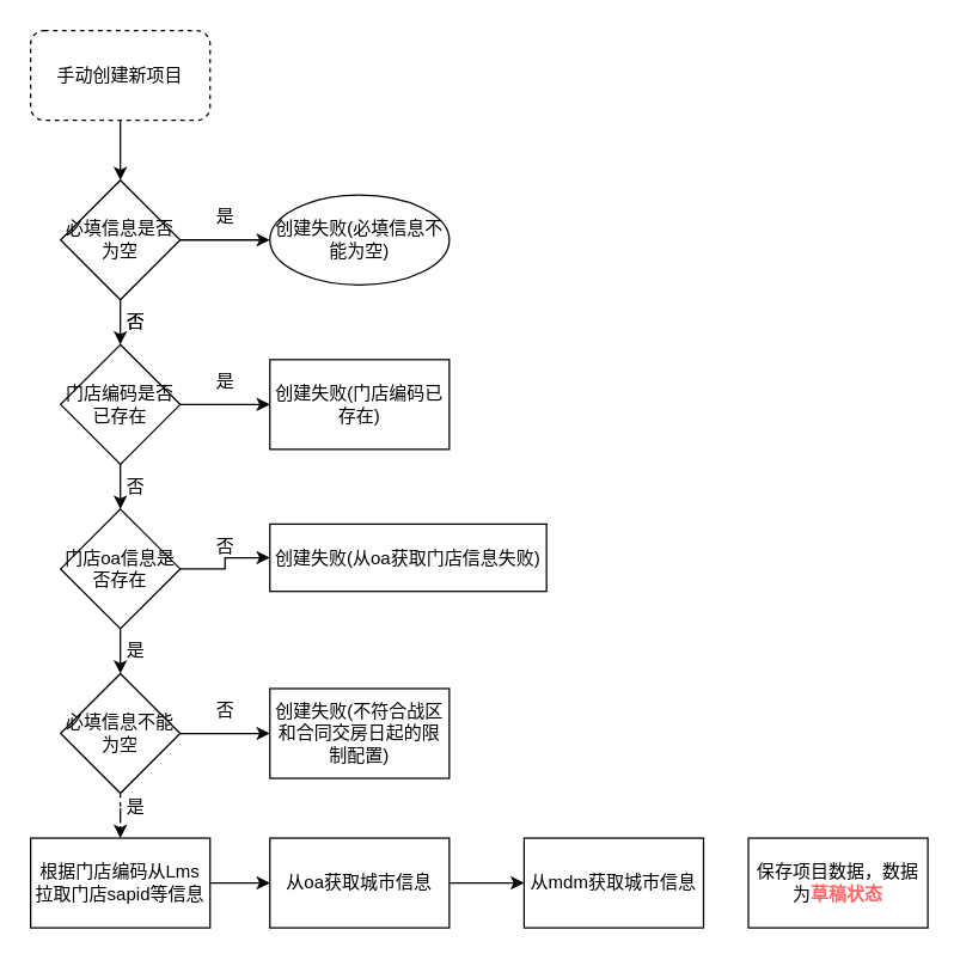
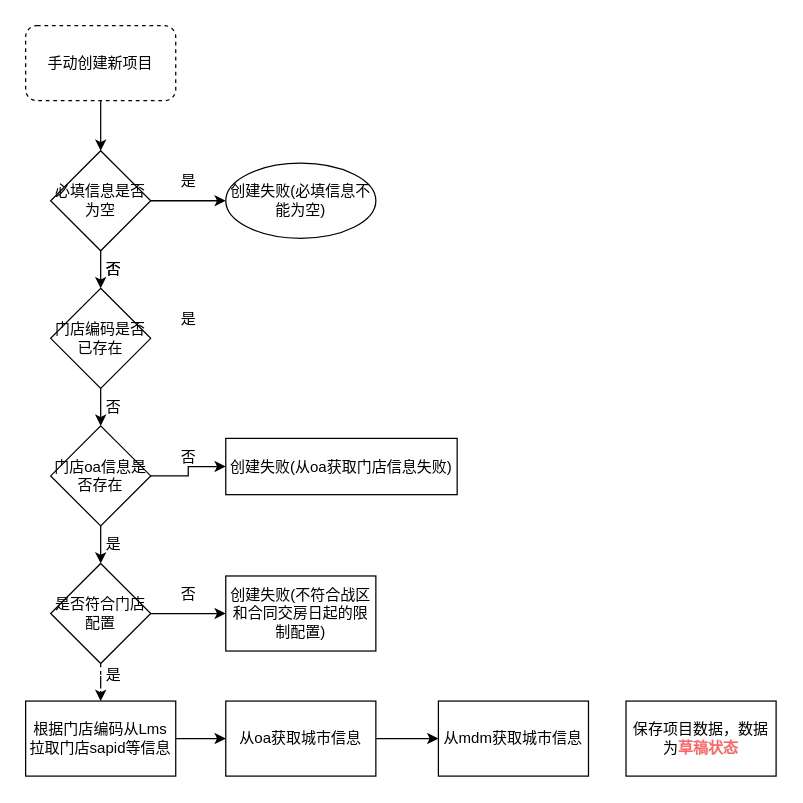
  <mxCell id="0" />
  <mxCell id="1" parent="0" />
  <mxCell id="2" style="edgeStyle=orthogonalEdgeStyle;rounded=0;orthogonalLoop=1;jettySize=auto;html=1;exitX=0.5;exitY=1;exitDx=0;exitDy=0;entryX=0.5;entryY=0;entryDx=0;entryDy=0;" edge="1" parent="1" source="3" target="6"><mxGeometry relative="1" as="geometry" /></mxCell>
  <mxCell id="3" value="手动创建新项目" style="rounded=1;whiteSpace=wrap;html=1;dashed=1;" vertex="1" parent="1"><mxGeometry x="20" y="20" width="120" height="60" as="geometry" /></mxCell>
  <mxCell id="4" value="" style="edgeStyle=orthogonalEdgeStyle;rounded=0;orthogonalLoop=1;jettySize=auto;html=1;" edge="1" parent="1" source="6" target="9"><mxGeometry relative="1" as="geometry" /></mxCell>
  <mxCell id="5" value="" style="edgeStyle=orthogonalEdgeStyle;rounded=0;orthogonalLoop=1;jettySize=auto;html=1;" edge="1" parent="1" source="6" target="16"><mxGeometry relative="1" as="geometry" /></mxCell>
  <mxCell id="6" value="必填信息是否为空" style="rhombus;whiteSpace=wrap;html=1;" vertex="1" parent="1"><mxGeometry x="40" y="120" width="80" height="80" as="geometry" /></mxCell>
  <mxCell id="7" value="" style="edgeStyle=orthogonalEdgeStyle;rounded=0;orthogonalLoop=1;jettySize=auto;html=1;" edge="1" parent="1" source="9" target="12"><mxGeometry relative="1" as="geometry" /></mxCell>
- <mxCell id="8" value="" style="edgeStyle=orthogonalEdgeStyle;rounded=0;orthogonalLoop=1;jettySize=auto;html=1;" edge="1" parent="1" source="9" target="17"><mxGeometry relative="1" as="geometry" /></mxCell>
  <mxCell id="9" value="门店编码是否已存在" style="rhombus;whiteSpace=wrap;html=1;" vertex="1" parent="1"><mxGeometry x="40" y="230" width="80" height="80" as="geometry" /></mxCell>
  <mxCell id="10" value="" style="edgeStyle=orthogonalEdgeStyle;rounded=0;orthogonalLoop=1;jettySize=auto;html=1;" edge="1" parent="1" source="12" target="15"><mxGeometry relative="1" as="geometry" /></mxCell>
  <mxCell id="11" style="edgeStyle=orthogonalEdgeStyle;rounded=0;orthogonalLoop=1;jettySize=auto;html=1;exitX=1;exitY=0.5;exitDx=0;exitDy=0;" edge="1" parent="1" source="12" target="18"><mxGeometry relative="1" as="geometry" /></mxCell>
  <mxCell id="12" value="门店oa信息是否存在" style="rhombus;whiteSpace=wrap;html=1;" vertex="1" parent="1"><mxGeometry x="40" y="340" width="80" height="80" as="geometry" /></mxCell>
  <mxCell id="13" value="" style="edgeStyle=orthogonalEdgeStyle;rounded=0;orthogonalLoop=1;jettySize=auto;html=1;" edge="1" parent="1" source="15" target="19"><mxGeometry relative="1" as="geometry" /></mxCell>
  <mxCell id="14" style="edgeStyle=orthogonalEdgeStyle;rounded=0;orthogonalLoop=1;jettySize=auto;html=1;exitX=0.5;exitY=1;exitDx=0;exitDy=0;dashed=1;" edge="1" parent="1" source="15" target="29"><mxGeometry relative="1" as="geometry" /></mxCell>
- <mxCell id="15" value="必填信息不能为空" style="rhombus;whiteSpace=wrap;html=1;" vertex="1" parent="1"><mxGeometry x="40" y="450" width="80" height="80" as="geometry" /></mxCell>
+ <mxCell id="15" value="是否符合门店配置" style="rhombus;whiteSpace=wrap;html=1;" vertex="1" parent="1"><mxGeometry x="40" y="450" width="80" height="80" as="geometry" /></mxCell>
  <mxCell id="16" value="创建失败(必填信息不能为空)" style="ellipse;whiteSpace=wrap;html=1;" vertex="1" parent="1"><mxGeometry x="180" y="130" width="120" height="60" as="geometry" /></mxCell>
- <mxCell id="17" value="创建失败(门店编码已存在)" style="whiteSpace=wrap;html=1;" vertex="1" parent="1"><mxGeometry x="180" y="240" width="120" height="60" as="geometry" /></mxCell>
  <mxCell id="18" value="创建失败(从oa获取门店信息失败)" style="whiteSpace=wrap;html=1;" vertex="1" parent="1"><mxGeometry x="180" y="350" width="185" height="45" as="geometry" /></mxCell>
  <mxCell id="19" value="创建失败(不符合战区和合同交房日起的限制配置)" style="whiteSpace=wrap;html=1;" vertex="1" parent="1"><mxGeometry x="180" y="460" width="120" height="60" as="geometry" /></mxCell>
  <mxCell id="20" value="是" style="text;html=1;align=center;verticalAlign=middle;resizable=0;points=[];autosize=1;strokeColor=none;fillColor=none;" vertex="1" parent="1"><mxGeometry x="130" y="130" width="40" height="30" as="geometry" /></mxCell>
  <mxCell id="21" value="否" style="text;html=1;align=center;verticalAlign=middle;resizable=0;points=[];autosize=1;strokeColor=none;fillColor=none;" vertex="1" parent="1"><mxGeometry x="70" y="200" width="40" height="30" as="geometry" /></mxCell>
  <mxCell id="22" value="是" style="text;html=1;align=center;verticalAlign=middle;resizable=0;points=[];autosize=1;strokeColor=none;fillColor=none;" vertex="1" parent="1"><mxGeometry x="130" y="240" width="40" height="30" as="geometry" /></mxCell>
  <mxCell id="23" value="否" style="text;html=1;align=center;verticalAlign=middle;resizable=0;points=[];autosize=1;strokeColor=none;fillColor=none;" vertex="1" parent="1"><mxGeometry x="130" y="350" width="40" height="30" as="geometry" /></mxCell>
  <mxCell id="24" value="否" style="text;html=1;align=center;verticalAlign=middle;resizable=0;points=[];autosize=1;strokeColor=none;fillColor=none;" vertex="1" parent="1"><mxGeometry x="130" y="460" width="40" height="30" as="geometry" /></mxCell>
  <mxCell id="25" value="否" style="text;html=1;align=center;verticalAlign=middle;resizable=0;points=[];autosize=1;strokeColor=none;fillColor=none;" vertex="1" parent="1"><mxGeometry x="70" y="310" width="40" height="30" as="geometry" /></mxCell>
  <mxCell id="26" value="否" style="text;html=1;align=center;verticalAlign=middle;resizable=0;points=[];autosize=1;strokeColor=none;fillColor=none;" vertex="1" parent="1"><mxGeometry x="70" y="200" width="40" height="30" as="geometry" /></mxCell>
  <mxCell id="27" value="是" style="text;html=1;align=center;verticalAlign=middle;resizable=0;points=[];autosize=1;strokeColor=none;fillColor=none;" vertex="1" parent="1"><mxGeometry x="70" y="420" width="40" height="30" as="geometry" /></mxCell>
  <mxCell id="28" style="edgeStyle=orthogonalEdgeStyle;rounded=0;orthogonalLoop=1;jettySize=auto;html=1;exitX=1;exitY=0.5;exitDx=0;exitDy=0;entryX=0;entryY=0.5;entryDx=0;entryDy=0;" edge="1" parent="1" source="29" target="31"><mxGeometry relative="1" as="geometry" /></mxCell>
  <mxCell id="29" value="根据门店编码从Lms拉取门店sapid等信息" style="whiteSpace=wrap;html=1;" vertex="1" parent="1"><mxGeometry x="20" y="560" width="120" height="60" as="geometry" /></mxCell>
  <mxCell id="30" style="edgeStyle=orthogonalEdgeStyle;rounded=0;orthogonalLoop=1;jettySize=auto;html=1;exitX=1;exitY=0.5;exitDx=0;exitDy=0;entryX=0;entryY=0.5;entryDx=0;entryDy=0;" edge="1" parent="1" source="31" target="32"><mxGeometry relative="1" as="geometry" /></mxCell>
  <mxCell id="31" value="从oa获取城市信息" style="whiteSpace=wrap;html=1;" vertex="1" parent="1"><mxGeometry x="180" y="560" width="120" height="60" as="geometry" /></mxCell>
  <mxCell id="32" value="从mdm获取城市信息" style="whiteSpace=wrap;html=1;" vertex="1" parent="1"><mxGeometry x="350" y="560" width="120" height="60" as="geometry" /></mxCell>
  <mxCell id="33" value="保存项目数据，数据为&lt;b&gt;&lt;font color=&quot;#ff6666&quot;&gt;草稿状态&lt;/font&gt;&lt;/b&gt;" style="whiteSpace=wrap;html=1;" vertex="1" parent="1"><mxGeometry x="500" y="560" width="120" height="60" as="geometry" /></mxCell>
  <mxCell id="34" value="是" style="text;html=1;align=center;verticalAlign=middle;resizable=0;points=[];autosize=1;strokeColor=none;fillColor=none;" vertex="1" parent="1"><mxGeometry x="70" y="525" width="40" height="30" as="geometry" /></mxCell>
